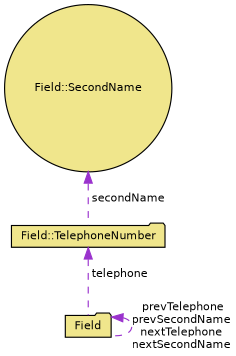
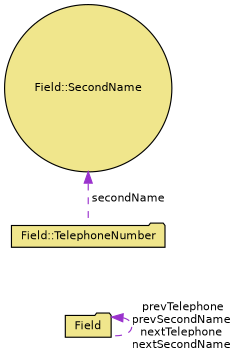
  digraph {
    node [color=black fillcolor=khaki fontname=Helvetica fontsize=10 shape=folder style=filled]
    edge [color=darkorchid3 dir=back fontname=Helvetica fontsize=10 labelfontname=Helvetica labelfontsize=10 style=dashed]
    n1 [fontcolor=black height=0.2 label=Field width=0.4]
    n2 [height=0.2 label="Field::SecondName" shape=circle width=0.4]
    n3 [height=0.2 label="Field::TelephoneNumber" width=0.4]
    n1 -> n1 [label=" prevTelephone\nprevSecondName\nnextTelephone\nnextSecondName"]
    n2 -> n3 [label=" secondName"]
-   n3 -> n1 [label=" telephone"]
  }
